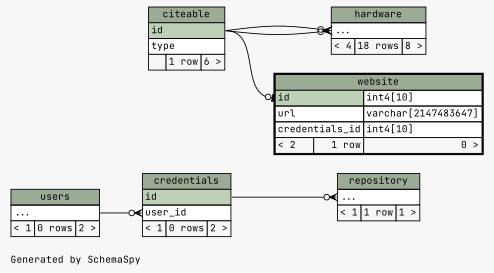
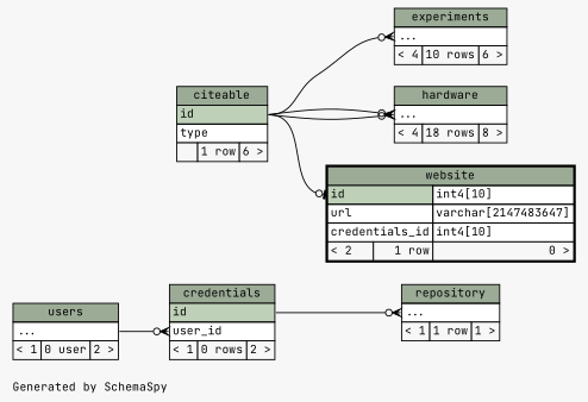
  digraph {
    bgcolor="#f7f7f7"
    fontname="JetBrains Mono"
    fontsize=11
    label="\nGenerated by SchemaSpy"
    labeljust=l
    nodesep=0.18
    rankdir=RL
    ranksep=0.46
    node [fontname="JetBrains Mono" fontsize=11 shape=plaintext]
    edge [arrowhead=none arrowsize=0.8 arrowtail=crowodot dir=back fontname="JetBrains Mono" headport="id:e" tailport="elipses:w"]
    n1 [label=<     <TABLE BORDER="0" CELLBORDER="1" CELLSPACING="0" BGCOLOR="#ffffff">       <TR><TD COLSPAN="3" BGCOLOR="#9bab96" ALIGN="CENTER">credentials</TD></TR>       <TR><TD PORT="id" COLSPAN="3" BGCOLOR="#bed1b8" ALIGN="LEFT">id</TD></TR>       <TR><TD PORT="user_id" COLSPAN="3" ALIGN="LEFT">user_id</TD></TR>       <TR><TD ALIGN="LEFT" BGCOLOR="#f7f7f7">&lt; 1</TD><TD ALIGN="RIGHT" BGCOLOR="#f7f7f7">0 rows</TD><TD ALIGN="RIGHT" BGCOLOR="#f7f7f7">2 &gt;</TD></TR>     </TABLE>>]
-   n2 [label=<     <TABLE BORDER="0" CELLBORDER="1" CELLSPACING="0" BGCOLOR="#ffffff">       <TR><TD COLSPAN="3" BGCOLOR="#9bab96" ALIGN="CENTER">users</TD></TR>       <TR><TD PORT="elipses" COLSPAN="3" ALIGN="LEFT">...</TD></TR>       <TR><TD ALIGN="LEFT" BGCOLOR="#f7f7f7">&lt; 1</TD><TD ALIGN="RIGHT" BGCOLOR="#f7f7f7">0 rows</TD><TD ALIGN="RIGHT" BGCOLOR="#f7f7f7">2 &gt;</TD></TR>     </TABLE>>]
+   n2 [label=<     <TABLE BORDER="0" CELLBORDER="1" CELLSPACING="0" BGCOLOR="#ffffff">       <TR><TD COLSPAN="3" BGCOLOR="#9bab96" ALIGN="CENTER">users</TD></TR>       <TR><TD PORT="elipses" COLSPAN="3" ALIGN="LEFT">...</TD></TR>       <TR><TD ALIGN="LEFT" BGCOLOR="#f7f7f7">&lt; 1</TD><TD ALIGN="RIGHT" BGCOLOR="#f7f7f7">0 user</TD><TD ALIGN="RIGHT" BGCOLOR="#f7f7f7">2 &gt;</TD></TR>     </TABLE>>]
+   n3 [label=<     <TABLE BORDER="0" CELLBORDER="1" CELLSPACING="0" BGCOLOR="#ffffff">       <TR><TD COLSPAN="3" BGCOLOR="#9bab96" ALIGN="CENTER">experiments</TD></TR>       <TR><TD PORT="elipses" COLSPAN="3" ALIGN="LEFT">...</TD></TR>       <TR><TD ALIGN="LEFT" BGCOLOR="#f7f7f7">&lt; 4</TD><TD ALIGN="RIGHT" BGCOLOR="#f7f7f7">10 rows</TD><TD ALIGN="RIGHT" BGCOLOR="#f7f7f7">6 &gt;</TD></TR>     </TABLE>>]
    n4 [label=<     <TABLE BORDER="0" CELLBORDER="1" CELLSPACING="0" BGCOLOR="#ffffff">       <TR><TD COLSPAN="3" BGCOLOR="#9bab96" ALIGN="CENTER">citeable</TD></TR>       <TR><TD PORT="id" COLSPAN="3" BGCOLOR="#bed1b8" ALIGN="LEFT">id</TD></TR>       <TR><TD PORT="type" COLSPAN="3" ALIGN="LEFT">type</TD></TR>       <TR><TD ALIGN="LEFT" BGCOLOR="#f7f7f7">  </TD><TD ALIGN="RIGHT" BGCOLOR="#f7f7f7">1 row</TD><TD ALIGN="RIGHT" BGCOLOR="#f7f7f7">6 &gt;</TD></TR>     </TABLE>>]
    n5 [label=<     <TABLE BORDER="0" CELLBORDER="1" CELLSPACING="0" BGCOLOR="#ffffff">       <TR><TD COLSPAN="3" BGCOLOR="#9bab96" ALIGN="CENTER">hardware</TD></TR>       <TR><TD PORT="elipses" COLSPAN="3" ALIGN="LEFT">...</TD></TR>       <TR><TD ALIGN="LEFT" BGCOLOR="#f7f7f7">&lt; 4</TD><TD ALIGN="RIGHT" BGCOLOR="#f7f7f7">18 rows</TD><TD ALIGN="RIGHT" BGCOLOR="#f7f7f7">8 &gt;</TD></TR>     </TABLE>>]
    n6 [label=<     <TABLE BORDER="0" CELLBORDER="1" CELLSPACING="0" BGCOLOR="#ffffff">       <TR><TD COLSPAN="3" BGCOLOR="#9bab96" ALIGN="CENTER">repository</TD></TR>       <TR><TD PORT="elipses" COLSPAN="3" ALIGN="LEFT">...</TD></TR>       <TR><TD ALIGN="LEFT" BGCOLOR="#f7f7f7">&lt; 1</TD><TD ALIGN="RIGHT" BGCOLOR="#f7f7f7">1 row</TD><TD ALIGN="RIGHT" BGCOLOR="#f7f7f7">1 &gt;</TD></TR>     </TABLE>>]
    n7 [label=<     <TABLE BORDER="2" CELLBORDER="1" CELLSPACING="0" BGCOLOR="#ffffff">       <TR><TD COLSPAN="3" BGCOLOR="#9bab96" ALIGN="CENTER">website</TD></TR>       <TR><TD PORT="id" COLSPAN="2" BGCOLOR="#bed1b8" ALIGN="LEFT">id</TD><TD PORT="id.type" ALIGN="LEFT">int4[10]</TD></TR>       <TR><TD PORT="url" COLSPAN="2" ALIGN="LEFT">url</TD><TD PORT="url.type" ALIGN="LEFT">varchar[2147483647]</TD></TR>       <TR><TD PORT="credentials_id" COLSPAN="2" ALIGN="LEFT">credentials_id</TD><TD PORT="credentials_id.type" ALIGN="LEFT">int4[10]</TD></TR>       <TR><TD ALIGN="LEFT" BGCOLOR="#f7f7f7">&lt; 2</TD><TD ALIGN="RIGHT" BGCOLOR="#f7f7f7">1 row</TD><TD ALIGN="RIGHT" BGCOLOR="#f7f7f7">0 &gt;</TD></TR>     </TABLE>>]
    n1 -> n2 [headport="elipses:e" tailport="user_id:w"]
+   n3 -> n4
    n5 -> n4
    n5 -> n4
    n6 -> n1
    n7 -> n4 [arrowtail=teeodot tailport="id:w"]
  }
